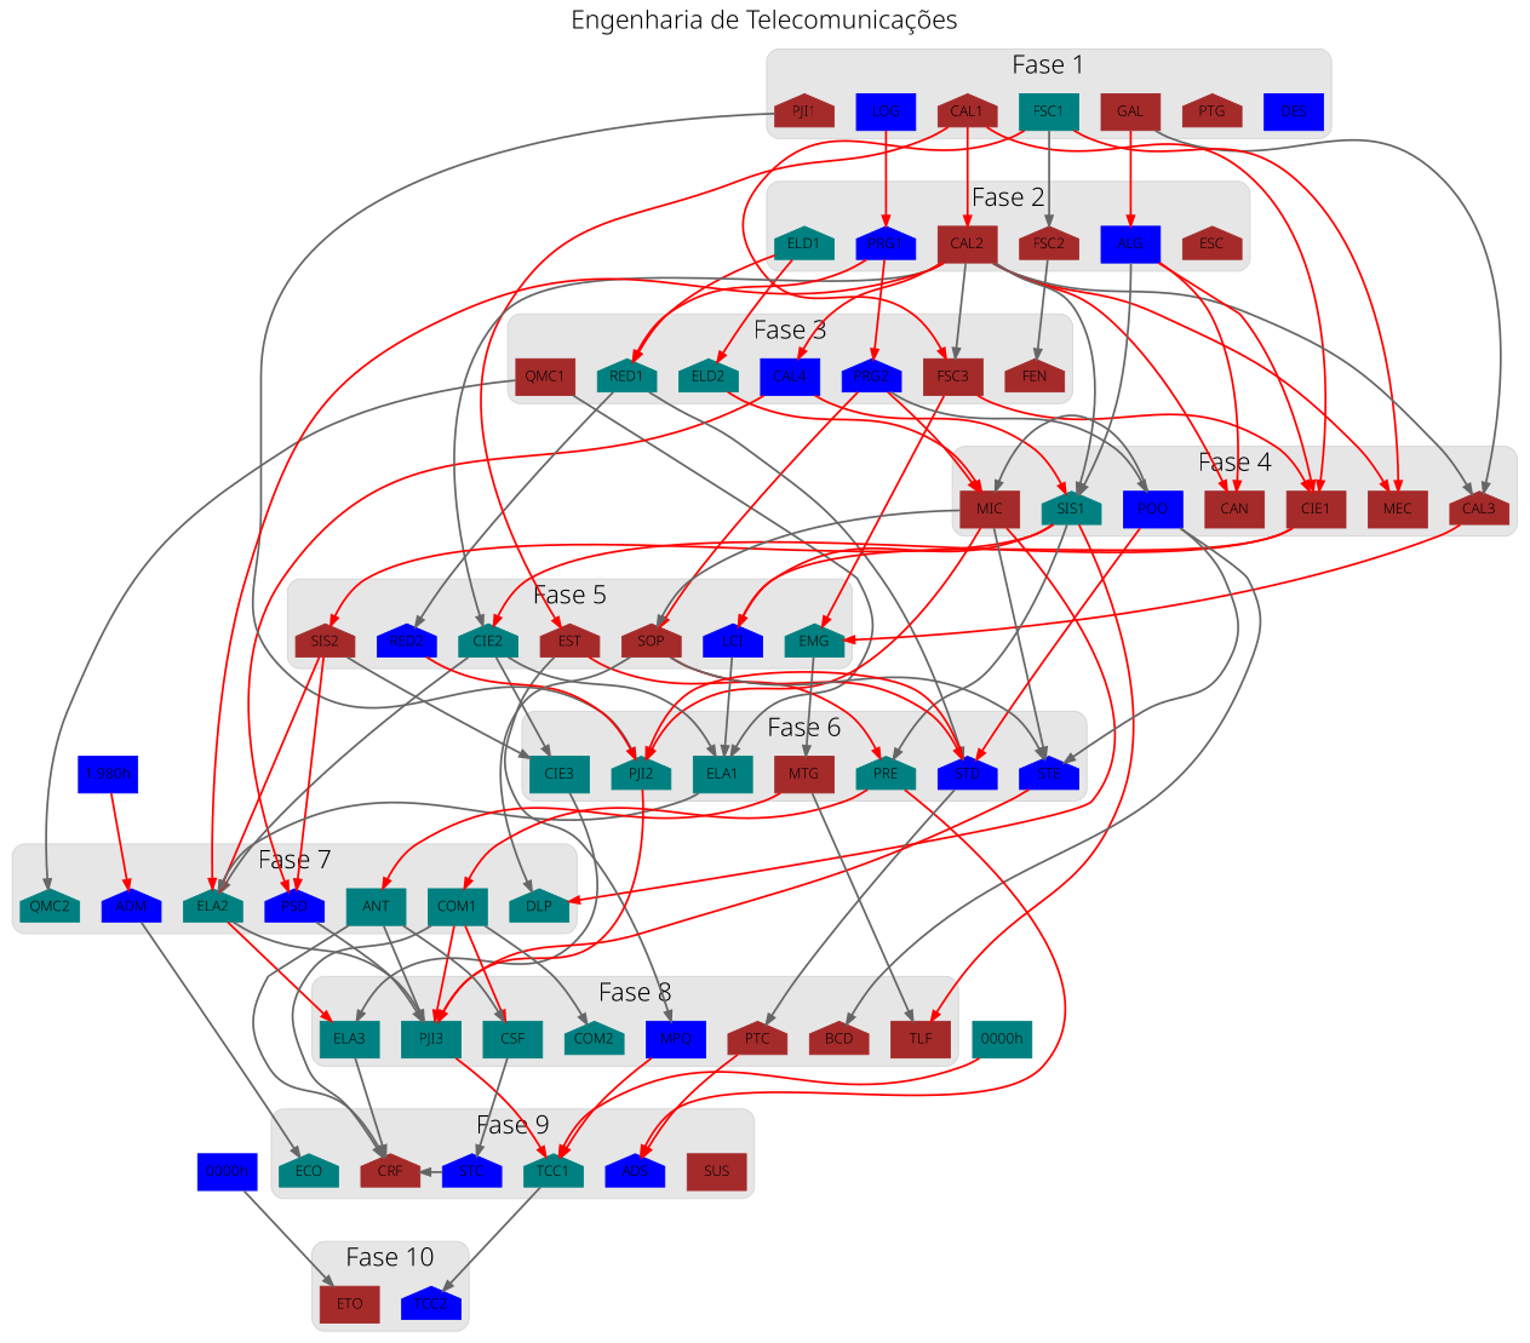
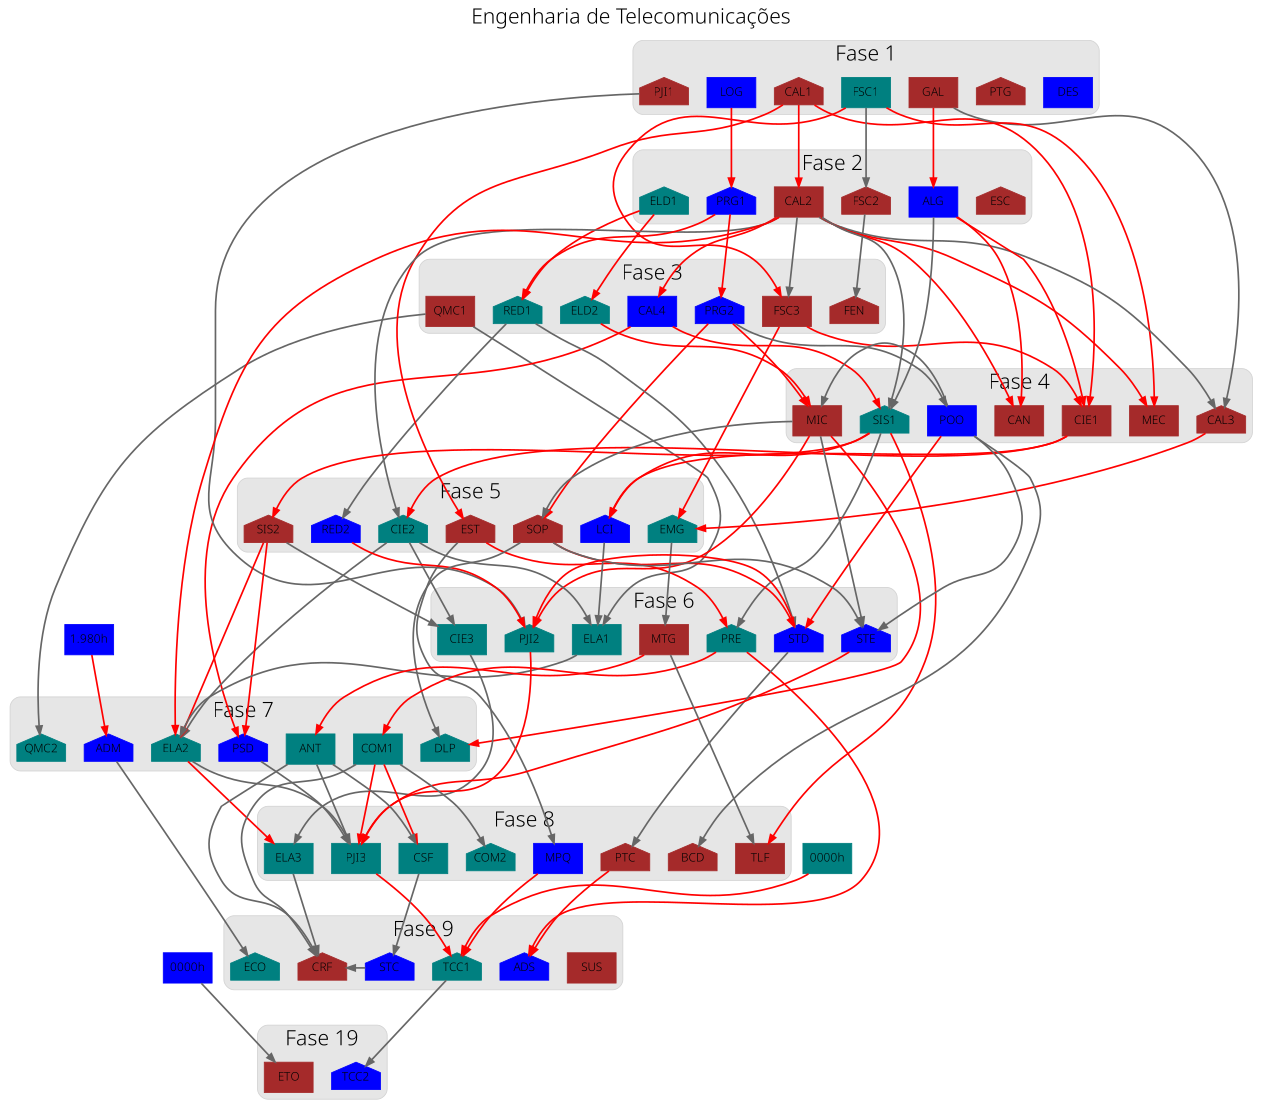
  digraph {
    fontcolor="#000000"
    fontname="helvetica Neue Ultra Light"
    fontsize=25
    label="Engenharia de Telecomunicações"
    labelloc=t
    nodesep=0.3
    ranksep=1.3
    node [ch=40 color=brown fixedsize=true fontname="helvetica Neue Ultra Light bold" labelloc=c shape=house style=filled]
    edge [color=red fontname="helvetica Neue Ultra Light" penwidth=2]
    QMC1 [ch=60 shape=box width=.8]
    FEN [width=.8]
    CAL4 [color=blue shape=box width=.8]
    FSC3 [ch=80 shape=box width=.8]
    ELD2 [ch=100 color=teal width=.8]
    PRG2 [ch=80 color=blue width=.8]
    RED1 [ch=80 color=teal width=.8]
    DES [color=blue shape=box width=.8]
    PTG [width=.8]
    CAL1 [ch=120 width=.8]
    GAL [ch=60 shape=box width=.8]
    PJI1 [width=.8]
    LOG [color=blue shape=box width=.8]
    FSC1 [ch=80 color=teal shape=box width=.8]
    ESC [width=.8]
    ELD1 [ch=100 color=teal width=.8]
    FSC2 [ch=80 width=.8]
    CAL2 [ch=80 shape=box width=.8]
    ALG [ch=60 color=blue shape=box width=.8]
    PRG1 [ch=80 color=blue width=.8]
    MEC [shape=box width=.8]
    CAL3 [ch=80 width=.8]
    CAN [shape=box width=.8]
    CIE1 [ch=80 shape=box width=.8]
    SIS1 [ch=60 color=teal width=.8]
    MIC [ch=100 shape=box width=.8]
    POO [ch=80 color=blue shape=box width=.8]
    EST [ch=60 width=.8]
    CIE2 [ch=60 color=teal width=.8]
    SIS2 [ch=60 width=.8]
    LCI [color=blue width=.8]
    RED2 [ch=80 color=blue width=.8]
    SOP [ch=80 width=.8]
    EMG [ch=60 color=teal width=.8]
    CIE3 [ch=60 color=teal shape=box width=.8]
    ELA1 [ch=80 color=teal shape=box width=.8]
    PRE [ch=80 color=teal width=.8]
    PJI2 [color=teal width=.8]
    STD [ch=60 color=blue width=.8]
    STE [ch=80 color=blue width=.8]
    MTG [ch=80 shape=box width=.8]
    ADM [color=blue width=.8]
    QMC2 [color=teal width=.8]
    ELA2 [ch=80 color=teal width=.8]
    COM1 [ch=100 color=teal shape=box width=.8]
    PSD [ch=60 color=blue width=.8]
    ANT [ch=80 color=teal shape=box width=.8]
    DLP [ch=60 color=teal width=.8]
    MPQ [color=blue shape=box width=.8]
    ELA3 [color=teal shape=box width=.8]
    COM2 [ch=80 color=teal width=.8]
    PJI3 [color=teal shape=box width=.8]
    CSF [ch=60 color=teal shape=box width=.8]
    TLF [ch=80 shape=box width=.8]
    PTC [width=.8]
    BCD [ch=60 width=.8]
    SUS [shape=box width=.8]
    ECO [color=teal width=.8]
    TCC1 [color=teal width=.8]
    CRF [ch=60 width=.8]
    STC [ch=60 color=blue width=.8]
    ADS [color=blue width=.8]
    TCC2 [ch=100 color=blue width=.8]
    ETO [ch=160 shape=box width=.8]
    n65 [color=blue label="1.980h" shape=box width=.8 ch=""]
    n66 [color=teal label="0000h" shape=box width=.8 ch=""]
    n67 [color=blue label="0000h" shape=box width=.8 ch=""]
    subgraph cluster_1 {
      bgcolor="#e6e6e6"
      color=lightgrey
      label="Fase 3"
      style=rounded
      QMC1
      FEN
      CAL4
      FSC3
      ELD2
      PRG2
      RED1
    }
    subgraph cluster_2 {
      bgcolor="#e6e6e6"
      color=lightgrey
      label="Fase 1"
      style=rounded
      DES
      PTG
      CAL1
      GAL
      PJI1
      LOG
      FSC1
    }
    subgraph cluster_3 {
      bgcolor="#e6e6e6"
      color=lightgrey
      label="Fase 2"
      style=rounded
      ESC
      ELD1
      FSC2
      CAL2
      ALG
      PRG1
    }
    subgraph cluster_4 {
      bgcolor="#e6e6e6"
      color=lightgrey
      label="Fase 4"
      style=rounded
      MEC
      CAL3
      CAN
      CIE1
      SIS1
      MIC
      POO
    }
    subgraph cluster_5 {
      bgcolor="#e6e6e6"
      color=lightgrey
      label="Fase 5"
      style=rounded
      EST
      CIE2
      SIS2
      LCI
      RED2
      SOP
      EMG
    }
    subgraph cluster_6 {
      bgcolor="#e6e6e6"
      color=lightgrey
      label="Fase 6"
      style=rounded
      CIE3
      ELA1
      PRE
      PJI2
      STD
      STE
      MTG
    }
    subgraph cluster_7 {
      bgcolor="#e6e6e6"
      color=lightgrey
      label="Fase 7"
      style=rounded
      ADM
      QMC2
      ELA2
      COM1
      PSD
      ANT
      DLP
    }
    subgraph cluster_8 {
      bgcolor="#e6e6e6"
      color=lightgrey
      label="Fase 8"
      style=rounded
      MPQ
      ELA3
      COM2
      PJI3
      CSF
      TLF
      PTC
      BCD
    }
    subgraph cluster_9 {
      bgcolor="#e6e6e6"
      color=lightgrey
      label="Fase 9"
      style=rounded
      SUS
      ECO
      TCC1
      CRF
      STC
      ADS
    }
    subgraph cluster_10 {
      bgcolor="#e6e6e6"
      color=lightgrey
-     label="Fase 10"
+     label="Fase 19"
      style=rounded
      TCC2
      ETO
    }
    QMC1 -> ELA1 [color=gray40]
    QMC1 -> QMC2 [color=gray40]
    CAL4 -> SIS1
    CAL4 -> PSD
    FSC3 -> CIE1
    FSC3 -> EMG
    ELD2 -> MIC
    PRG2 -> MIC
    PRG2 -> POO [color=gray40]
    PRG2 -> SOP
    RED1 -> RED2 [color=gray40]
    RED1 -> STD [color=gray40]
    CAL1 -> CAL2
    CAL1 -> CIE1
    CAL1 -> EST
    GAL -> ALG
    GAL -> CAL3 [color=gray40]
    PJI1 -> PJI2 [color=gray40]
    LOG -> PRG1
    FSC1 -> FSC3
    FSC1 -> FSC2 [color=gray40]
    FSC1 -> MEC
    ELD1 -> ELD2
    ELD1 -> RED1
    FSC2 -> FEN [color=gray40]
    CAL2 -> CAL4
    CAL2 -> FSC3 [color=gray40]
    CAL2 -> MEC
    CAL2 -> CAL3 [color=gray40]
    CAL2 -> CAN
    CAL2 -> SIS1 [color=gray40]
    CAL2 -> CIE2 [color=gray40]
    CAL2 -> ELA2
    ALG -> CAN
    ALG -> CIE1
    ALG -> SIS1 [color=gray40]
    PRG1 -> PRG2
    PRG1 -> RED1
    CAL3 -> EMG
    CIE1 -> CIE2
    CIE1 -> LCI
    SIS1 -> SIS2
    SIS1 -> LCI
    SIS1 -> PRE [color=gray40]
    SIS1 -> TLF
    MIC -> SOP [color=gray40]
    MIC -> PJI2
    MIC -> STE [color=gray40]
    MIC -> DLP
    POO -> MIC [color=gray40 constraint=false]
    POO -> STD
    POO -> STE [color=gray40]
    POO -> BCD [color=gray40]
    EST -> PRE
    EST -> MPQ [color=gray40]
    CIE2 -> CIE3 [color=gray40]
    CIE2 -> ELA1 [color=gray40]
    CIE2 -> ELA2 [color=gray40]
    SIS2 -> CIE3 [color=gray40]
    SIS2 -> ELA2
    SIS2 -> PSD
    LCI -> ELA1 [color=gray40]
    RED2 -> PJI2
    SOP -> STD
    SOP -> STE [color=gray40]
    SOP -> DLP [color=gray40]
    EMG -> MTG [color=gray40]
    CIE3 -> ELA3 [color=gray40]
    ELA1 -> ELA2 [color=gray40]
    PRE -> COM1
    PRE -> ADS
    PJI2 -> PJI3
    STD -> PJI2 [constraint=false]
    STD -> PTC [color=gray40]
    STE -> PJI3 [constraint=false]
    MTG -> ANT
    MTG -> TLF [color=gray40]
    ADM -> ECO [color=gray40]
    ELA2 -> ELA3
    ELA2 -> PJI3 [color=gray40]
    COM1 -> COM2 [color=gray40]
    COM1 -> PJI3
    COM1 -> CSF
    COM1 -> CRF [color=gray40]
    PSD -> PJI3 [color=gray40]
    ANT -> PJI3 [color=gray40]
    ANT -> CSF [color=gray40]
    ANT -> CRF [color=gray40]
    MPQ -> TCC1
    ELA3 -> CRF [color=gray40]
    PJI3 -> TCC1
    CSF -> STC [color=gray40]
    PTC -> ADS
    TCC1 -> TCC2 [color=gray40]
    STC -> CRF [color=gray40 constraint=false]
    n65 -> ADM
    n66 -> TCC1
    n67 -> ETO [color=gray40]
  }
